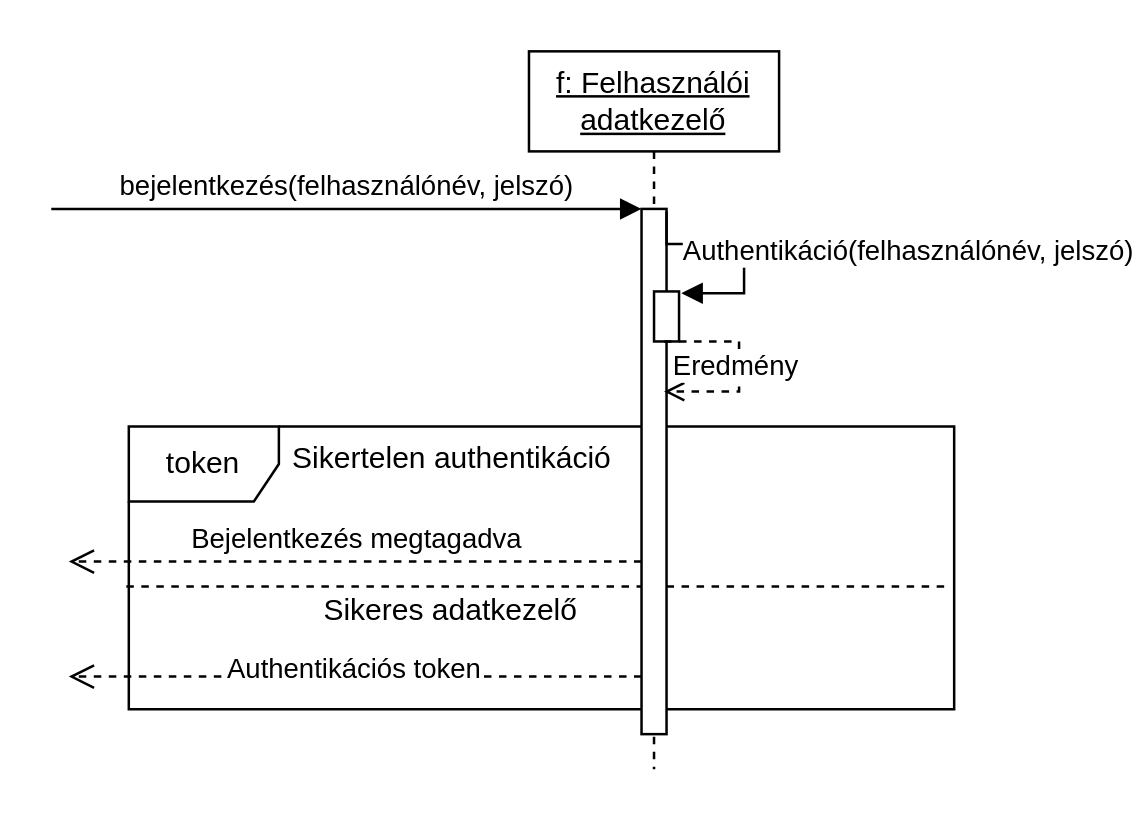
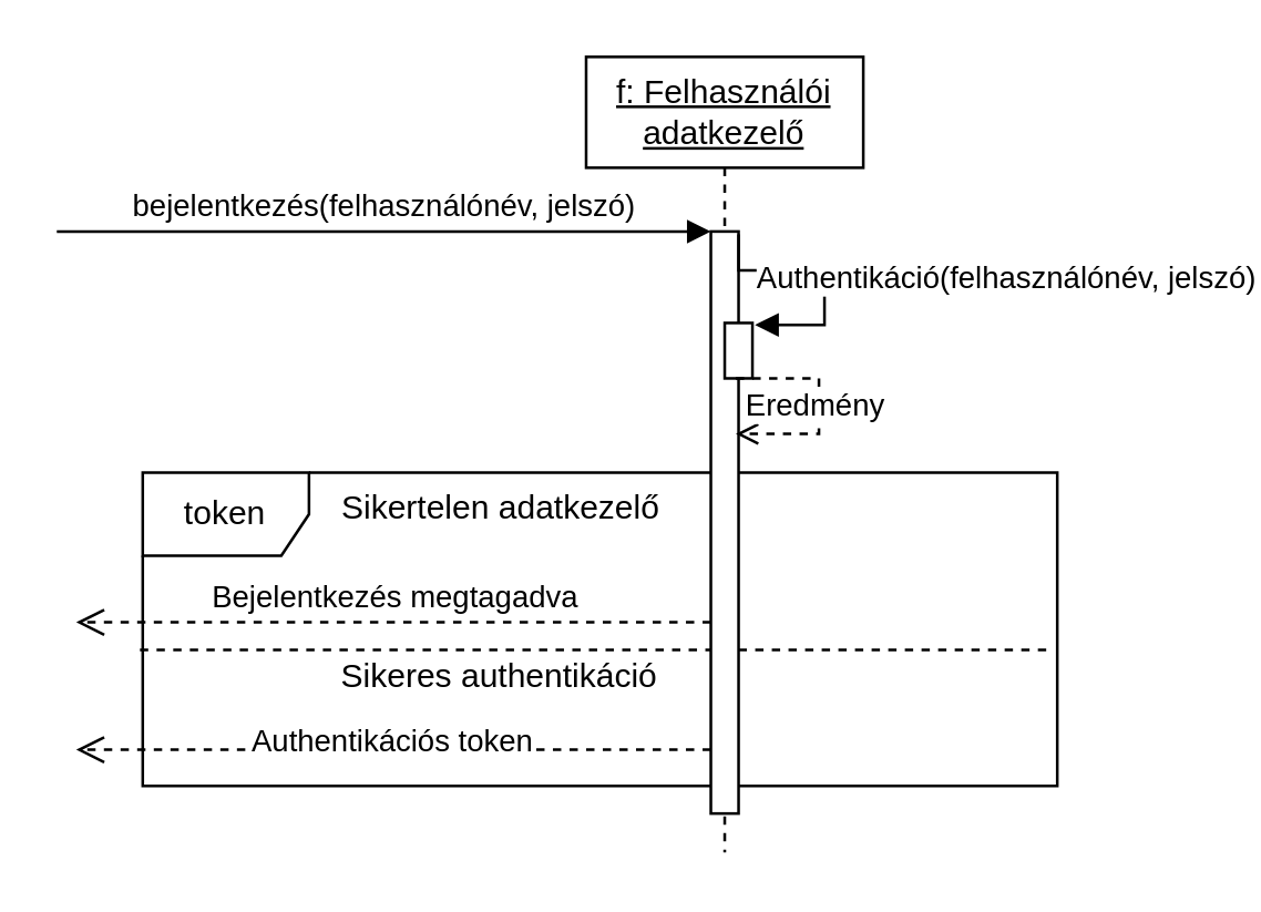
  <mxCell id="0" />
  <mxCell id="1" parent="0" />
  <mxCell id="2" value="" style="line;strokeWidth=1;fillColor=none;align=left;verticalAlign=middle;spacingTop=-1;spacingLeft=3;spacingRight=3;rotatable=0;labelPosition=right;points=[];portConstraint=eastwest;dashed=1;" parent="1" vertex="1"><mxGeometry x="50" y="230" width="330" height="8" as="geometry" /></mxCell>
  <mxCell id="3" value="Authentikációs token" style="html=1;verticalAlign=bottom;endArrow=open;dashed=1;endSize=8;rounded=0;" parent="1" edge="1"><mxGeometry y="6" relative="1" as="geometry"><mxPoint x="27" y="270" as="targetPoint" /><mxPoint x="256" y="270" as="sourcePoint" /><Array as="points"><mxPoint x="176" y="270" /><mxPoint x="151" y="270" /></Array><mxPoint as="offset" /></mxGeometry></mxCell>
  <mxCell id="4" value="&lt;u&gt;f: Felhasználói adatkezelő&lt;/u&gt;" style="shape=umlLifeline;perimeter=lifelinePerimeter;whiteSpace=wrap;html=1;container=0;collapsible=0;recursiveResize=0;outlineConnect=0;" parent="1" vertex="1"><mxGeometry x="211" y="20" width="100" height="287" as="geometry" /></mxCell>
  <mxCell id="5" value="token" style="shape=umlFrame;whiteSpace=wrap;html=1;" parent="1" vertex="1"><mxGeometry x="51" y="170" width="330" height="113" as="geometry" /></mxCell>
  <mxCell id="6" value="" style="html=1;points=[];perimeter=orthogonalPerimeter;" parent="1" vertex="1"><mxGeometry x="256" y="83" width="10" height="210" as="geometry" /></mxCell>
  <mxCell id="7" value="bejelentkezés(felhasználónév, jelszó)" style="html=1;verticalAlign=bottom;endArrow=block;entryX=0;entryY=0;rounded=0;" parent="1" target="6" edge="1"><mxGeometry x="200" y="-797" as="geometry"><mxPoint x="20" y="83" as="sourcePoint" /><mxPoint as="offset" /></mxGeometry></mxCell>
  <mxCell id="8" value="" style="html=1;points=[];perimeter=orthogonalPerimeter;" parent="1" vertex="1"><mxGeometry x="261" y="116" width="10" height="20" as="geometry" /></mxCell>
  <mxCell id="9" value="Authentikáció(felhasználónév, jelszó)" style="edgeStyle=orthogonalEdgeStyle;html=1;align=left;spacingLeft=2;endArrow=block;rounded=0;entryX=0.992;entryY=0.184;entryDx=0;entryDy=0;entryPerimeter=0;" parent="1" edge="1"><mxGeometry x="200" y="-797" as="geometry"><mxPoint x="266" y="84" as="sourcePoint" /><Array as="points"><mxPoint x="266" y="97" /><mxPoint x="297" y="97" /><mxPoint x="297" y="117" /></Array><mxPoint as="offset" /><mxPoint x="271.92" y="116.68" as="targetPoint" /></mxGeometry></mxCell>
  <mxCell id="10" value="Eredmény" style="edgeStyle=orthogonalEdgeStyle;html=1;align=left;spacingLeft=2;endArrow=open;rounded=0;entryX=1;entryY=0.192;entryDx=0;entryDy=0;entryPerimeter=0;dashed=1;endFill=0;" parent="1" edge="1"><mxGeometry x="200" y="-797" as="geometry"><mxPoint x="265" y="136" as="sourcePoint" /><Array as="points"><mxPoint x="295" y="136" /><mxPoint x="295" y="156" /></Array><mxPoint x="265" y="156.04" as="targetPoint" /><mxPoint as="offset" /></mxGeometry></mxCell>
  <mxCell id="11" value="Bejelentkezés megtagadva" style="html=1;verticalAlign=bottom;endArrow=open;dashed=1;endSize=8;rounded=0;" parent="1" edge="1"><mxGeometry x="200" y="-797" as="geometry"><mxPoint x="27" y="224" as="targetPoint" /><mxPoint x="256" y="224" as="sourcePoint" /><Array as="points"><mxPoint x="106" y="224" /></Array><mxPoint as="offset" /></mxGeometry></mxCell>
- <mxCell id="12" value="Sikertelen authentikáció" style="text;html=1;strokeColor=none;fillColor=none;align=center;verticalAlign=middle;whiteSpace=wrap;rounded=0;dashed=1;" parent="1" vertex="1"><mxGeometry x="106" y="168" width="149" height="30" as="geometry" /></mxCell>
- <mxCell id="13" value="Sikeres adatkezelő" style="text;html=1;strokeColor=none;fillColor=none;align=center;verticalAlign=middle;whiteSpace=wrap;rounded=0;dashed=1;" parent="1" vertex="1"><mxGeometry x="98" y="229" width="164" height="30" as="geometry" /></mxCell>
+ <mxCell id="12" value="Sikertelen adatkezelő" style="text;html=1;strokeColor=none;fillColor=none;align=center;verticalAlign=middle;whiteSpace=wrap;rounded=0;dashed=1;" parent="1" vertex="1"><mxGeometry x="106" y="168" width="149" height="30" as="geometry" /></mxCell>
+ <mxCell id="13" value="Sikeres authentikáció" style="text;html=1;strokeColor=none;fillColor=none;align=center;verticalAlign=middle;whiteSpace=wrap;rounded=0;dashed=1;" parent="1" vertex="1"><mxGeometry x="98" y="229" width="164" height="30" as="geometry" /></mxCell>
